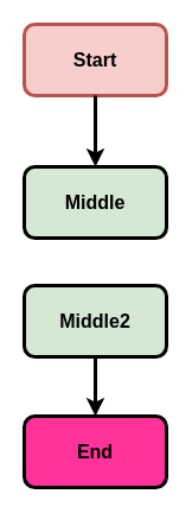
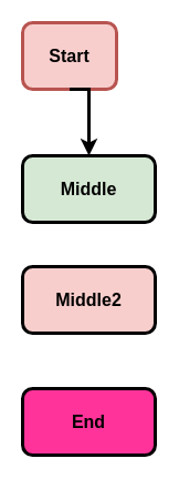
  <mxCell id="0" />
  <mxCell id="1" parent="0" />
- <mxCell id="2" value="Start" style="rounded=1;whiteSpace=wrap;html=1;fontStyle=1;strokeWidth=3;fillColor=#f8cecc;strokeColor=#b85450;fontSize=16;" parent="1" vertex="1"><mxGeometry x="20" y="20" width="120" height="60" as="geometry" /></mxCell>
+ <mxCell id="2" value="Start" style="rounded=1;whiteSpace=wrap;html=1;fontStyle=1;strokeWidth=3;fillColor=#f8cecc;strokeColor=#b85450;fontSize=16;" parent="1" vertex="1"><mxGeometry x="20" y="20" width="85" height="60" as="geometry" /></mxCell>
  <mxCell id="3" value="Middle" style="rounded=1;fillColor=#d5e8d4;whiteSpace=wrap;html=1;fontStyle=1;strokeWidth=3;fontSize=16;" parent="1" vertex="1"><mxGeometry x="20" y="140" width="120" height="60" as="geometry" /></mxCell>
- <mxCell id="4" value="Middle2" style="rounded=1;fillColor=#d5e8d4;whiteSpace=wrap;html=1;fontStyle=1;strokeWidth=3;fontSize=16;" parent="1" vertex="1"><mxGeometry x="20" y="240" width="120" height="60" as="geometry" /></mxCell>
- <mxCell id="5" value="" style="edgeStyle=orthogonalEdgeStyle;rounded=0;orthogonalLoop=1;jettySize=auto;html=1;entryX=0.5;entryY=0;entryDx=0;entryDy=0;fontSize=16;strokeWidth=3;" parent="1" source="4" target="6" edge="1"><mxGeometry x="0.2" relative="1" as="geometry"><Array as="points"><mxPoint x="80" y="330" /><mxPoint x="80" y="330" /></Array><mxPoint as="offset" /></mxGeometry></mxCell>
+ <mxCell id="4" value="Middle2" style="rounded=1;fillColor=#f8cecc;whiteSpace=wrap;html=1;fontStyle=1;strokeWidth=3;fontSize=16;" parent="1" vertex="1"><mxGeometry x="20" y="240" width="120" height="60" as="geometry" /></mxCell>
  <mxCell id="6" value="End" style="rounded=1;fillColor=#ff3399;whiteSpace=wrap;html=1;fontStyle=1;strokeWidth=3;fontSize=16;" parent="1" vertex="1"><mxGeometry x="20" y="350" width="120" height="60" as="geometry" /></mxCell>
  <mxCell id="7" value="" style="edgeStyle=orthogonalEdgeStyle;rounded=0;orthogonalLoop=1;jettySize=auto;html=1;entryX=0.5;entryY=0;entryDx=0;entryDy=0;fontSize=16;strokeWidth=3;exitX=0.5;exitY=1;exitDx=0;exitDy=0;" edge="1" parent="1" source="2" target="3"><mxGeometry x="0.2" relative="1" as="geometry"><mxPoint x="164" y="310" as="sourcePoint" /><mxPoint x="164" y="360" as="targetPoint" /><Array as="points"><mxPoint x="80" y="110" /><mxPoint x="80" y="110" /></Array><mxPoint as="offset" /></mxGeometry></mxCell>
